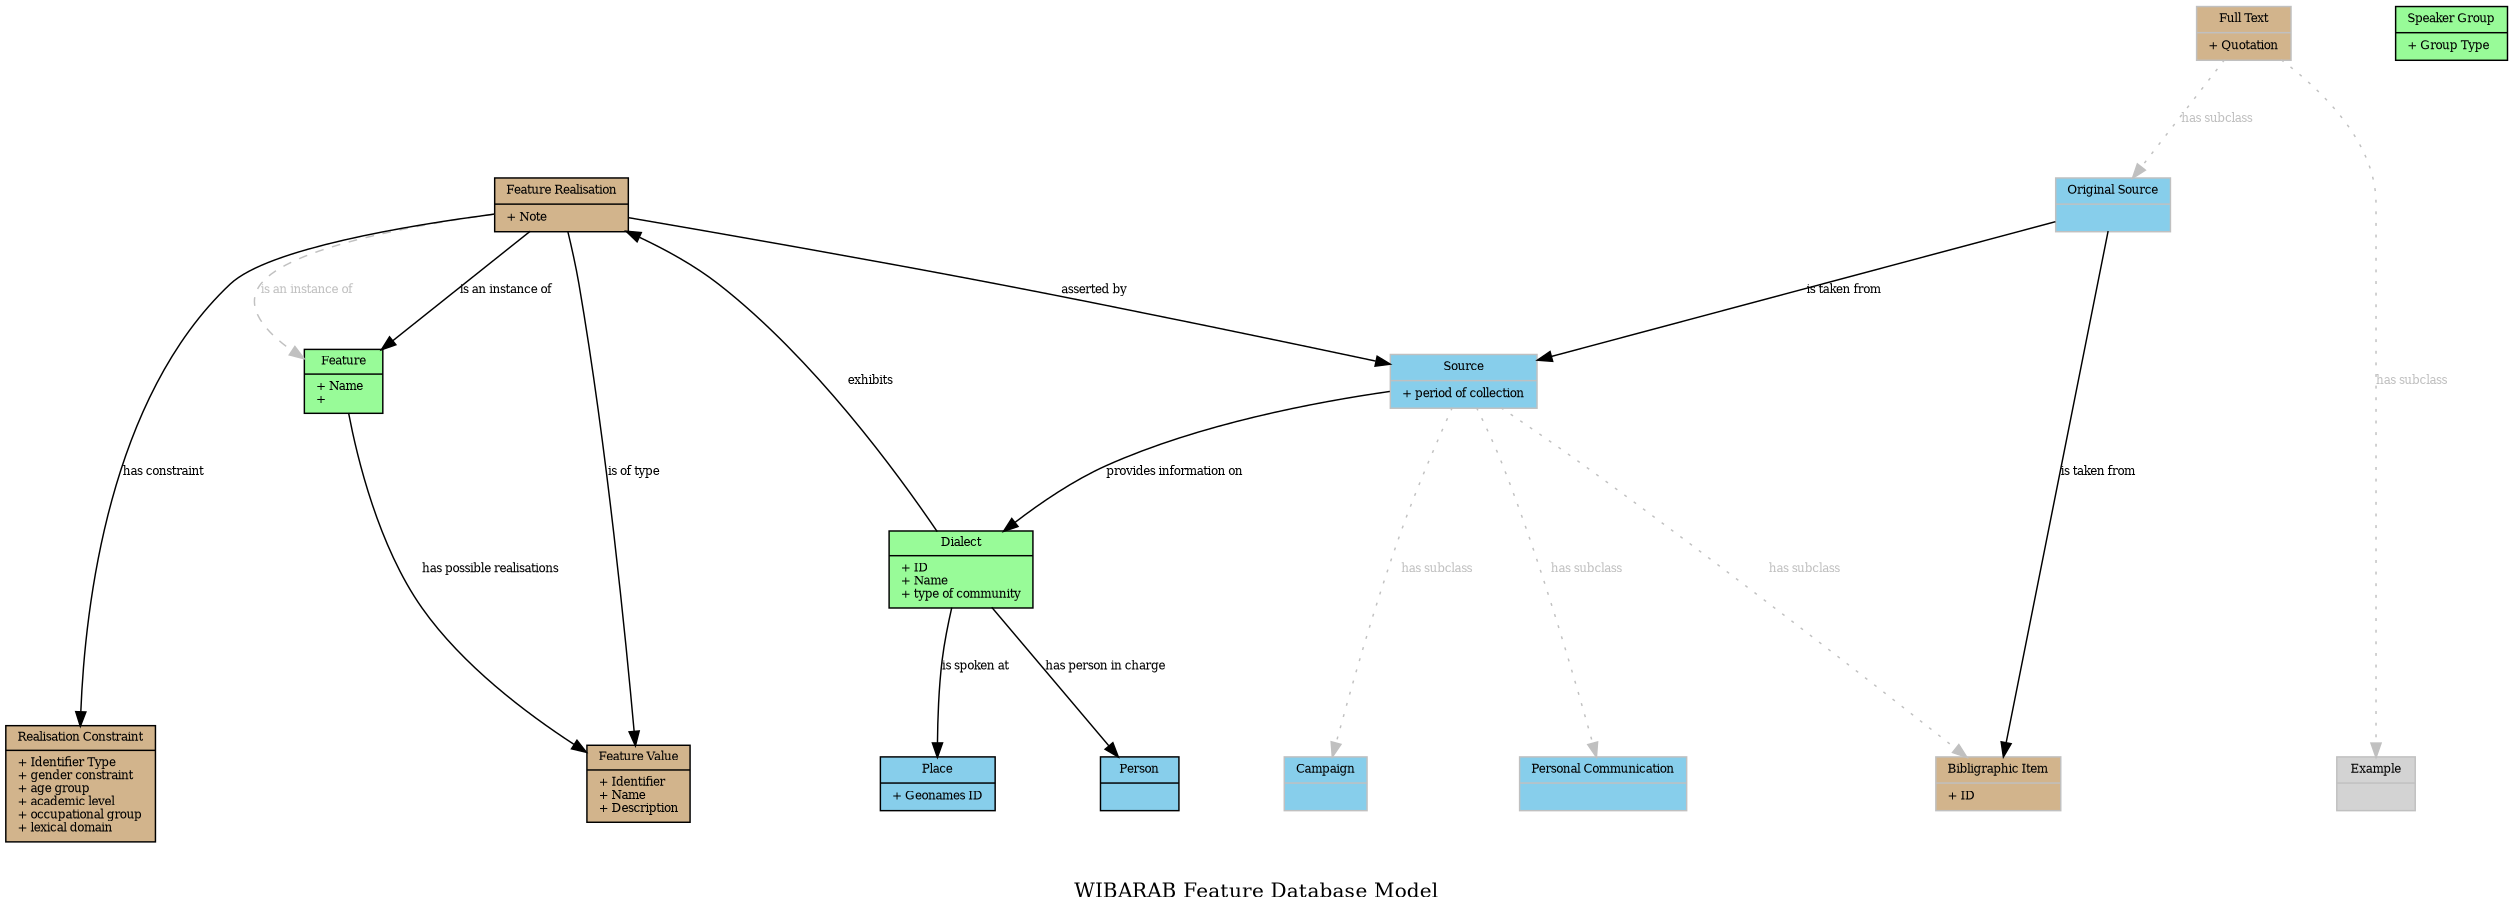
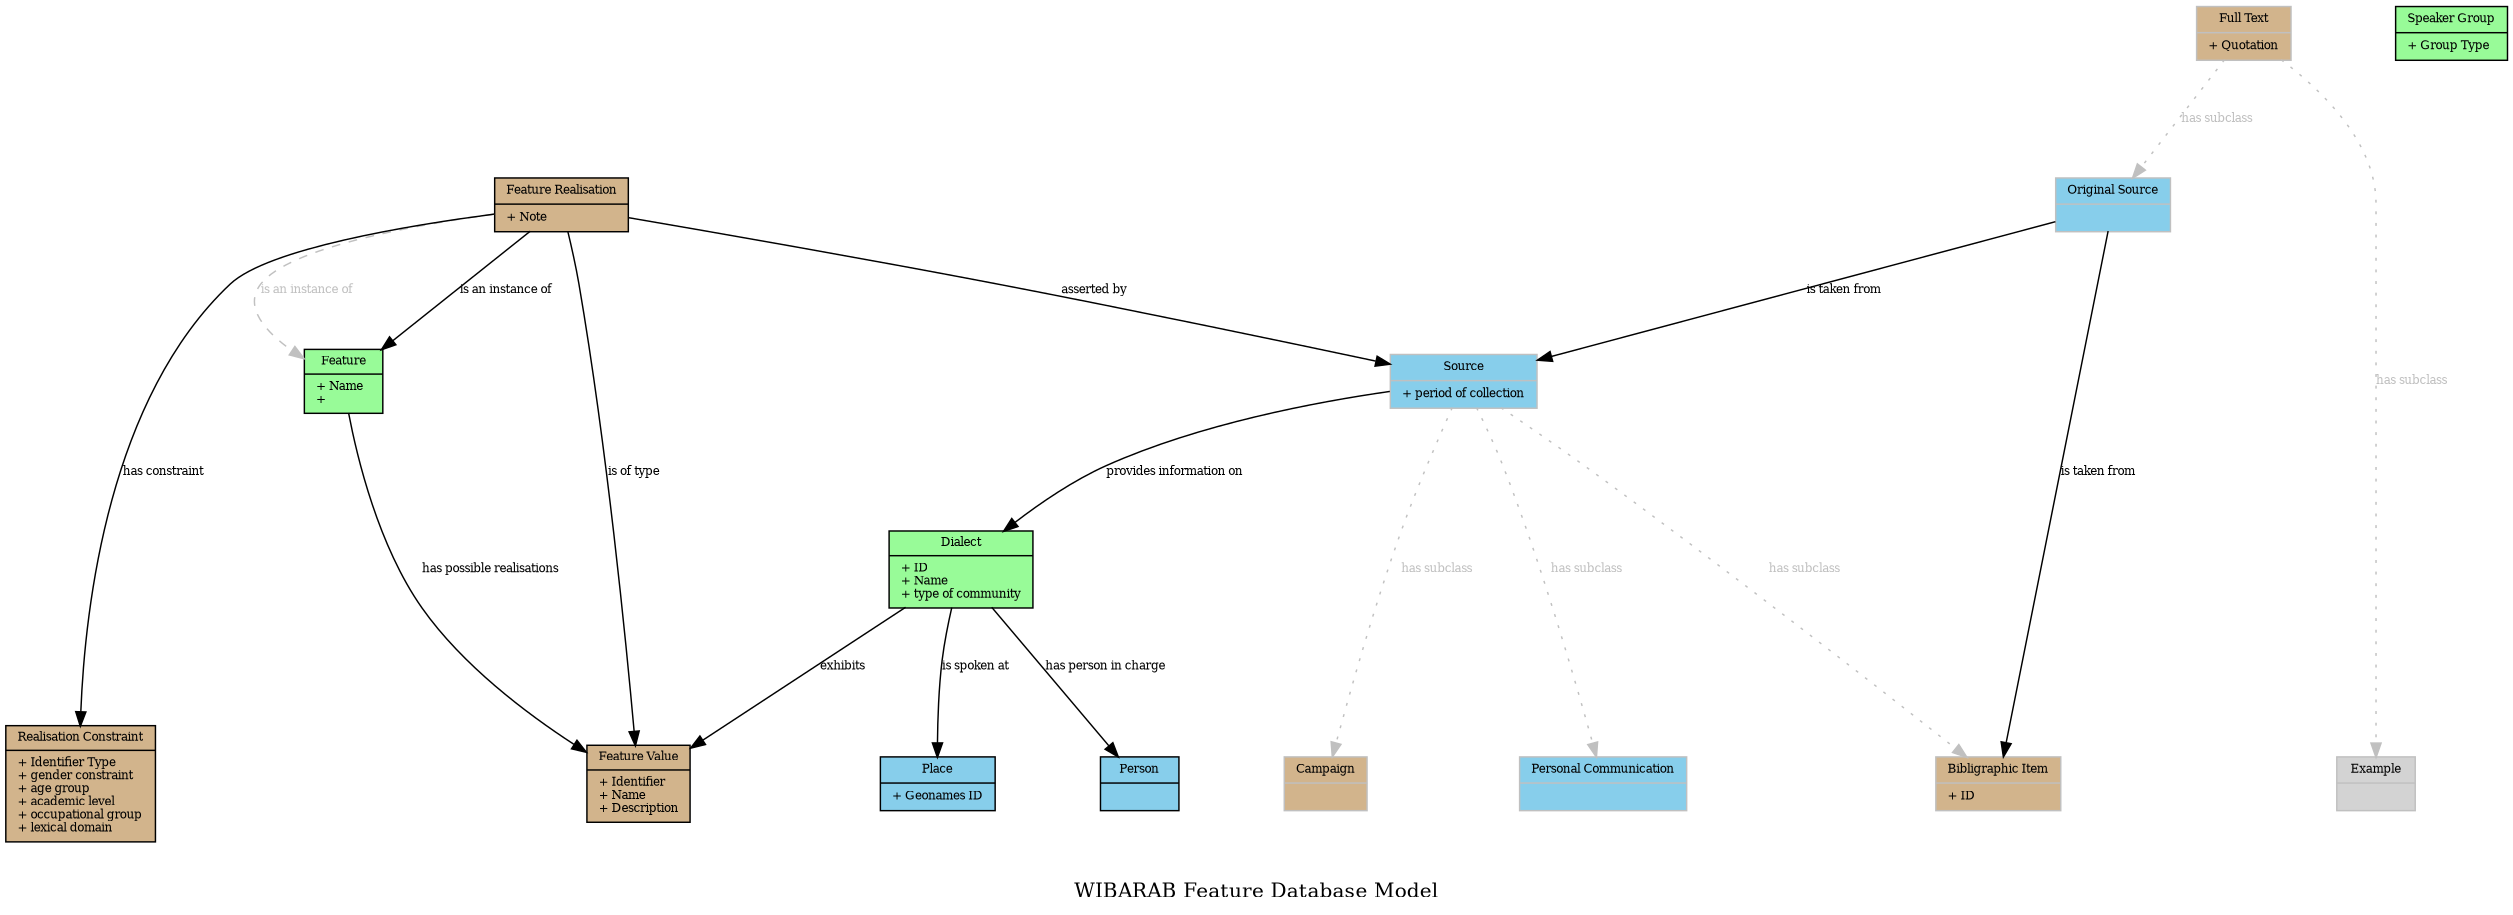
  digraph {
    TBbalance=max
    fontname="DejaVu Serif"
    label="WIBARAB Feature Database Model"
    nodesep=1
    ranksep=1
    node [fillcolor=tan fontname="DejaVu Serif" fontsize=8 rankdir=TB shape=record style=filled]
    edge [fontname="DejaVu Serif" fontsize=8 labelfloat=false]
    n1 [fillcolor=palegreen label="{Feature|+ Name\l+ \l}"]
    n2 [label="{Feature Value|+ Identifier\l+ Name\l+ Description\l}"]
    n3 [label="{Feature Realisation|+ Note\l}"]
    n4 [color=gray fillcolor=skyblue label="{Source|+ period of collection\l}"]
    n5 [label="{Realisation Constraint|+ Identifier Type\l+ gender constraint\l+ age group\l+ academic level\l+ occupational group\l+ lexical domain\l}"]
    n6 [fillcolor=palegreen label="{Dialect|+ ID\l+ Name\l+ type of community\l}"]
    n7 [color=gray label="{Bibligraphic Item|+ ID\l}"]
-   n8 [color=gray fillcolor=skyblue label="{Campaign|}"]
+   n8 [color=gray label="{Campaign|}"]
    n9 [color=gray fillcolor=skyblue label="{Personal Communication|}"]
    n10 [fillcolor=skyblue label="{Place|+ Geonames ID\l}"]
    n11 [fillcolor=skyblue label="{Person|}"]
    n12 [fillcolor=palegreen label="{Speaker Group|+ Group Type\l}"]
    n13 [color=gray label="{Full Text|+ Quotation\l}"]
    n14 [color=gray fillcolor=skyblue label="{Original Source|}"]
    n15 [color=gray fillcolor=lightgrey label="{Example|}"]
    n1 -> n2 [label="has possible realisations"]
    n3 -> n1 [color=gray fontcolor=gray label="is an instance of" style=dashed]
    n3 -> n1 [label="is an instance of"]
    n3 -> n2 [label="is of type"]
    n3 -> n4 [label="asserted by"]
    n3 -> n5 [label="has constraint"]
    n4 -> n6 [label="provides information on"]
    n4 -> n7 [color=gray fontcolor=gray label="has subclass" style=dotted labelfloat=""]
    n4 -> n8 [color=gray fontcolor=gray label="has subclass" style=dotted labelfloat=""]
    n4 -> n9 [color=gray fontcolor=gray label="has subclass" style=dotted labelfloat=""]
-   n6 -> n3 [label=exhibits]
+   n6 -> n2 [label=exhibits]
    n6 -> n10 [label="is spoken at"]
    n6 -> n11 [label="has person in charge"]
    n13 -> n14 [color=gray fontcolor=gray label="has subclass" style=dotted labelfloat=""]
    n13 -> n15 [color=gray fontcolor=gray label="has subclass" style=dotted labelfloat=""]
    n14 -> n4 [label="is taken from"]
    n14 -> n7 [label="is taken from"]
  }
